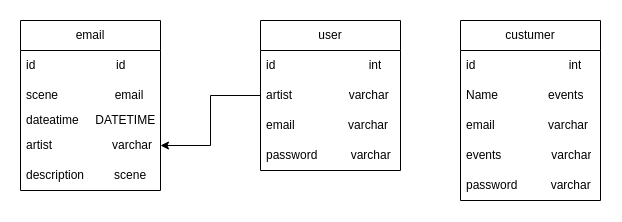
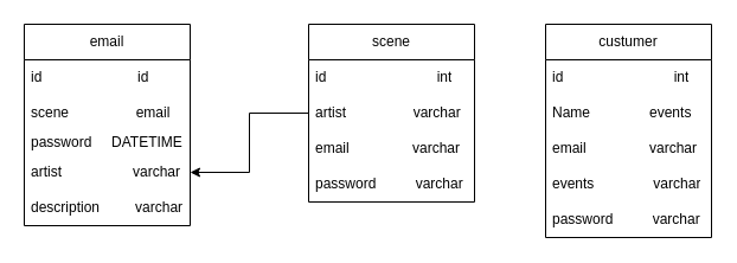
  <mxCell id="0" />
  <mxCell id="1" parent="0" />
  <mxCell id="2" value="email" style="swimlane;fontStyle=0;childLayout=stackLayout;horizontal=1;startSize=30;horizontalStack=0;resizeParent=1;resizeParentMax=0;resizeLast=0;collapsible=1;marginBottom=0;whiteSpace=wrap;html=1;" vertex="1" parent="1"><mxGeometry x="20" y="20" width="140" height="170" as="geometry" /></mxCell>
  <mxCell id="3" value="id&lt;span style=&quot;white-space: pre;&quot;&gt;&#09;&lt;/span&gt;&amp;nbsp; &amp;nbsp; &amp;nbsp; &amp;nbsp; &amp;nbsp; &amp;nbsp; &amp;nbsp; &amp;nbsp; &amp;nbsp; &amp;nbsp;id" style="text;strokeColor=none;fillColor=none;align=left;verticalAlign=middle;spacingLeft=4;spacingRight=4;overflow=hidden;points=[[0,0.5],[1,0.5]];portConstraint=eastwest;rotatable=0;whiteSpace=wrap;html=1;" vertex="1" parent="2"><mxGeometry y="30" width="140" height="30" as="geometry" /></mxCell>
  <mxCell id="4" value="scene&amp;nbsp; &amp;nbsp; &amp;nbsp; &amp;nbsp; &amp;nbsp; &amp;nbsp; &amp;nbsp; &amp;nbsp; &amp;nbsp;email" style="text;strokeColor=none;fillColor=none;align=left;verticalAlign=middle;spacingLeft=4;spacingRight=4;overflow=hidden;points=[[0,0.5],[1,0.5]];portConstraint=eastwest;rotatable=0;whiteSpace=wrap;html=1;" vertex="1" parent="2"><mxGeometry y="60" width="140" height="30" as="geometry" /></mxCell>
- <mxCell id="5" value="dateatime&amp;nbsp; &amp;nbsp; &amp;nbsp;DATETIME" style="text;strokeColor=none;fillColor=none;align=left;verticalAlign=middle;spacingLeft=4;spacingRight=4;overflow=hidden;points=[[0,0.5],[1,0.5]];portConstraint=eastwest;rotatable=0;whiteSpace=wrap;html=1;" vertex="1" parent="2"><mxGeometry y="90" width="140" height="20" as="geometry" /></mxCell>
+ <mxCell id="5" value="password&amp;nbsp; &amp;nbsp; &amp;nbsp;DATETIME" style="text;strokeColor=none;fillColor=none;align=left;verticalAlign=middle;spacingLeft=4;spacingRight=4;overflow=hidden;points=[[0,0.5],[1,0.5]];portConstraint=eastwest;rotatable=0;whiteSpace=wrap;html=1;" vertex="1" parent="2"><mxGeometry y="90" width="140" height="20" as="geometry" /></mxCell>
  <mxCell id="6" value="artist&amp;nbsp; &amp;nbsp; &amp;nbsp; &amp;nbsp; &amp;nbsp; &amp;nbsp; &amp;nbsp; &amp;nbsp; &amp;nbsp; varchar&amp;nbsp;" style="text;strokeColor=none;fillColor=none;align=left;verticalAlign=middle;spacingLeft=4;spacingRight=4;overflow=hidden;points=[[0,0.5],[1,0.5]];portConstraint=eastwest;rotatable=0;whiteSpace=wrap;html=1;" vertex="1" parent="2"><mxGeometry y="110" width="140" height="30" as="geometry" /></mxCell>
- <mxCell id="7" value="description&amp;nbsp; &amp;nbsp; &amp;nbsp; &amp;nbsp; &amp;nbsp;scene" style="text;strokeColor=none;fillColor=none;align=left;verticalAlign=middle;spacingLeft=4;spacingRight=4;overflow=hidden;points=[[0,0.5],[1,0.5]];portConstraint=eastwest;rotatable=0;whiteSpace=wrap;html=1;" vertex="1" parent="2"><mxGeometry y="140" width="140" height="30" as="geometry" /></mxCell>
- <mxCell id="8" value="user" style="swimlane;fontStyle=0;childLayout=stackLayout;horizontal=1;startSize=30;horizontalStack=0;resizeParent=1;resizeParentMax=0;resizeLast=0;collapsible=1;marginBottom=0;whiteSpace=wrap;html=1;" vertex="1" parent="1"><mxGeometry x="260" y="20" width="140" height="150" as="geometry" /></mxCell>
+ <mxCell id="7" value="description&amp;nbsp; &amp;nbsp; &amp;nbsp; &amp;nbsp; &amp;nbsp;varchar" style="text;strokeColor=none;fillColor=none;align=left;verticalAlign=middle;spacingLeft=4;spacingRight=4;overflow=hidden;points=[[0,0.5],[1,0.5]];portConstraint=eastwest;rotatable=0;whiteSpace=wrap;html=1;" vertex="1" parent="2"><mxGeometry y="140" width="140" height="30" as="geometry" /></mxCell>
+ <mxCell id="8" value="scene" style="swimlane;fontStyle=0;childLayout=stackLayout;horizontal=1;startSize=30;horizontalStack=0;resizeParent=1;resizeParentMax=0;resizeLast=0;collapsible=1;marginBottom=0;whiteSpace=wrap;html=1;" vertex="1" parent="1"><mxGeometry x="260" y="20" width="140" height="150" as="geometry" /></mxCell>
  <mxCell id="9" value="id&amp;nbsp; &amp;nbsp; &amp;nbsp; &amp;nbsp; &amp;nbsp; &amp;nbsp; &amp;nbsp; &amp;nbsp; &amp;nbsp; &amp;nbsp; &amp;nbsp; &amp;nbsp; &amp;nbsp; &amp;nbsp; int" style="text;strokeColor=none;fillColor=none;align=left;verticalAlign=middle;spacingLeft=4;spacingRight=4;overflow=hidden;points=[[0,0.5],[1,0.5]];portConstraint=eastwest;rotatable=0;whiteSpace=wrap;html=1;" vertex="1" parent="8"><mxGeometry y="30" width="140" height="30" as="geometry" /></mxCell>
  <mxCell id="10" value="artist&amp;nbsp; &amp;nbsp; &amp;nbsp; &amp;nbsp; &amp;nbsp; &amp;nbsp; &amp;nbsp; &amp;nbsp; &amp;nbsp;varchar" style="text;strokeColor=none;fillColor=none;align=left;verticalAlign=middle;spacingLeft=4;spacingRight=4;overflow=hidden;points=[[0,0.5],[1,0.5]];portConstraint=eastwest;rotatable=0;whiteSpace=wrap;html=1;" vertex="1" parent="8"><mxGeometry y="60" width="140" height="30" as="geometry" /></mxCell>
  <mxCell id="11" value="email&amp;nbsp; &amp;nbsp; &amp;nbsp; &amp;nbsp; &amp;nbsp; &amp;nbsp; &amp;nbsp; &amp;nbsp; varchar" style="text;strokeColor=none;fillColor=none;align=left;verticalAlign=middle;spacingLeft=4;spacingRight=4;overflow=hidden;points=[[0,0.5],[1,0.5]];portConstraint=eastwest;rotatable=0;whiteSpace=wrap;html=1;" vertex="1" parent="8"><mxGeometry y="90" width="140" height="30" as="geometry" /></mxCell>
  <mxCell id="12" value="password&amp;nbsp; &amp;nbsp; &amp;nbsp; &amp;nbsp; &amp;nbsp; varchar" style="text;strokeColor=none;fillColor=none;align=left;verticalAlign=middle;spacingLeft=4;spacingRight=4;overflow=hidden;points=[[0,0.5],[1,0.5]];portConstraint=eastwest;rotatable=0;whiteSpace=wrap;html=1;" vertex="1" parent="8"><mxGeometry y="120" width="140" height="30" as="geometry" /></mxCell>
  <mxCell id="13" style="edgeStyle=orthogonalEdgeStyle;rounded=0;orthogonalLoop=1;jettySize=auto;html=1;entryX=1;entryY=0.5;entryDx=0;entryDy=0;" edge="1" parent="1" source="10" target="6"><mxGeometry relative="1" as="geometry" /></mxCell>
  <mxCell id="14" value="custumer" style="swimlane;fontStyle=0;childLayout=stackLayout;horizontal=1;startSize=30;horizontalStack=0;resizeParent=1;resizeParentMax=0;resizeLast=0;collapsible=1;marginBottom=0;whiteSpace=wrap;html=1;" vertex="1" parent="1"><mxGeometry x="460" y="20" width="140" height="180" as="geometry" /></mxCell>
  <mxCell id="15" value="id&amp;nbsp; &amp;nbsp; &amp;nbsp; &amp;nbsp; &amp;nbsp; &amp;nbsp; &amp;nbsp; &amp;nbsp; &amp;nbsp; &amp;nbsp; &amp;nbsp; &amp;nbsp; &amp;nbsp; &amp;nbsp; int" style="text;strokeColor=none;fillColor=none;align=left;verticalAlign=middle;spacingLeft=4;spacingRight=4;overflow=hidden;points=[[0,0.5],[1,0.5]];portConstraint=eastwest;rotatable=0;whiteSpace=wrap;html=1;" vertex="1" parent="14"><mxGeometry y="30" width="140" height="30" as="geometry" /></mxCell>
  <mxCell id="16" value="Name&amp;nbsp; &amp;nbsp; &amp;nbsp; &amp;nbsp; &amp;nbsp; &amp;nbsp; &amp;nbsp; &amp;nbsp;events" style="text;strokeColor=none;fillColor=none;align=left;verticalAlign=middle;spacingLeft=4;spacingRight=4;overflow=hidden;points=[[0,0.5],[1,0.5]];portConstraint=eastwest;rotatable=0;whiteSpace=wrap;html=1;" vertex="1" parent="14"><mxGeometry y="60" width="140" height="30" as="geometry" /></mxCell>
  <mxCell id="17" value="email&amp;nbsp; &amp;nbsp; &amp;nbsp; &amp;nbsp; &amp;nbsp; &amp;nbsp; &amp;nbsp; &amp;nbsp; varchar" style="text;strokeColor=none;fillColor=none;align=left;verticalAlign=middle;spacingLeft=4;spacingRight=4;overflow=hidden;points=[[0,0.5],[1,0.5]];portConstraint=eastwest;rotatable=0;whiteSpace=wrap;html=1;" vertex="1" parent="14"><mxGeometry y="90" width="140" height="30" as="geometry" /></mxCell>
  <mxCell id="18" value="events&amp;nbsp; &amp;nbsp; &amp;nbsp; &amp;nbsp; &amp;nbsp; &amp;nbsp; &amp;nbsp; &amp;nbsp;varchar" style="text;strokeColor=none;fillColor=none;align=left;verticalAlign=middle;spacingLeft=4;spacingRight=4;overflow=hidden;points=[[0,0.5],[1,0.5]];portConstraint=eastwest;rotatable=0;whiteSpace=wrap;html=1;" vertex="1" parent="14"><mxGeometry y="120" width="140" height="30" as="geometry" /></mxCell>
  <mxCell id="19" value="password&amp;nbsp; &amp;nbsp; &amp;nbsp; &amp;nbsp; &amp;nbsp; varchar" style="text;strokeColor=none;fillColor=none;align=left;verticalAlign=middle;spacingLeft=4;spacingRight=4;overflow=hidden;points=[[0,0.5],[1,0.5]];portConstraint=eastwest;rotatable=0;whiteSpace=wrap;html=1;" vertex="1" parent="14"><mxGeometry y="150" width="140" height="30" as="geometry" /></mxCell>
